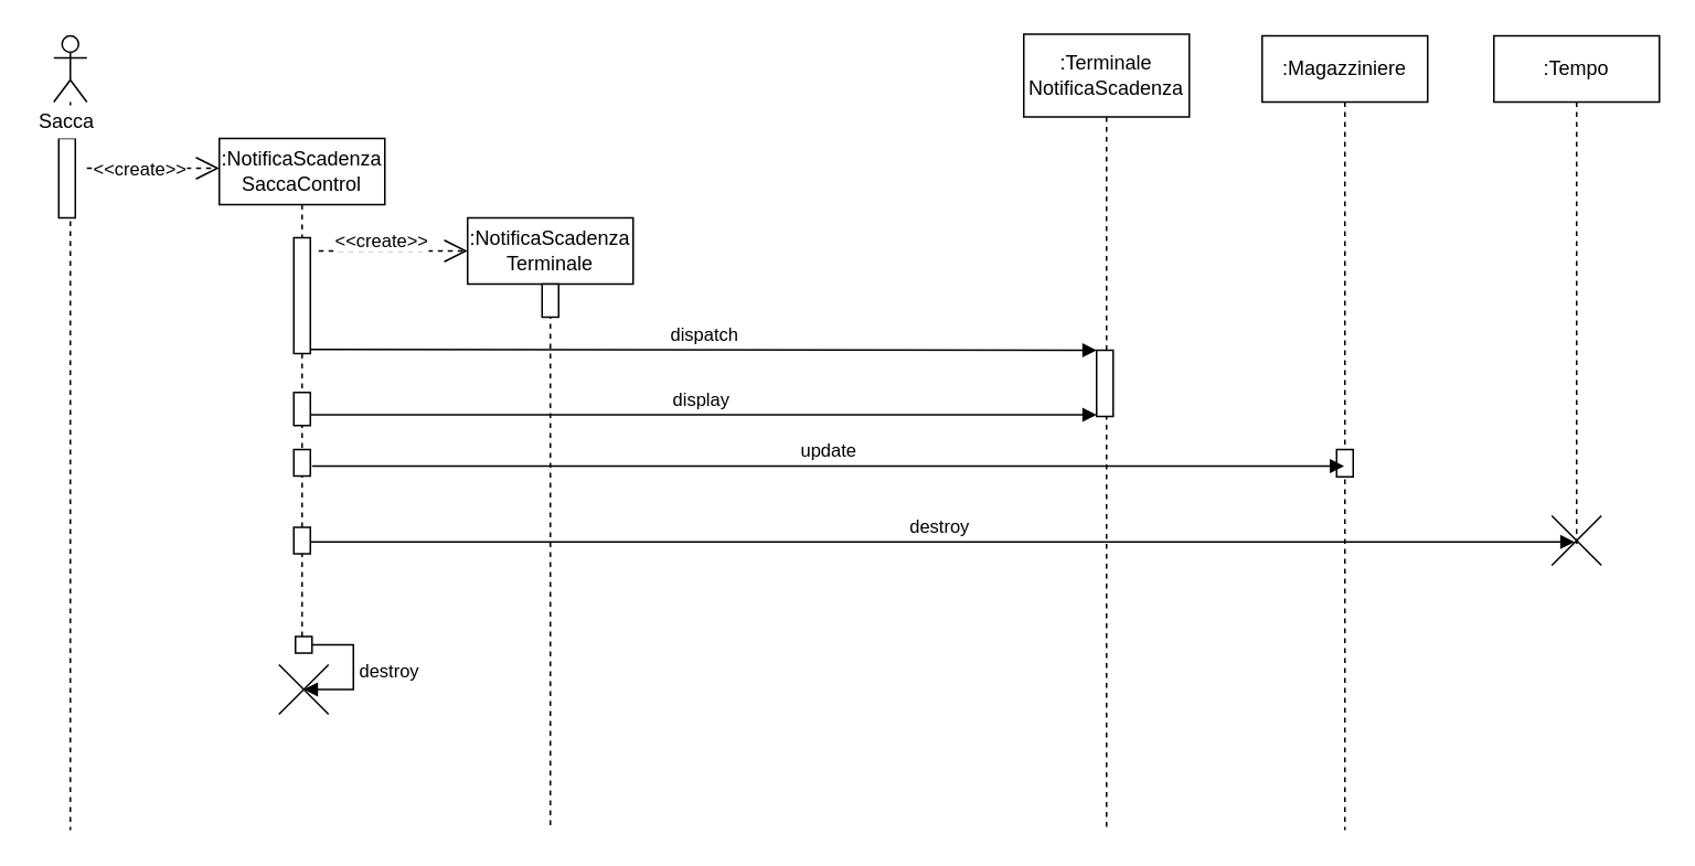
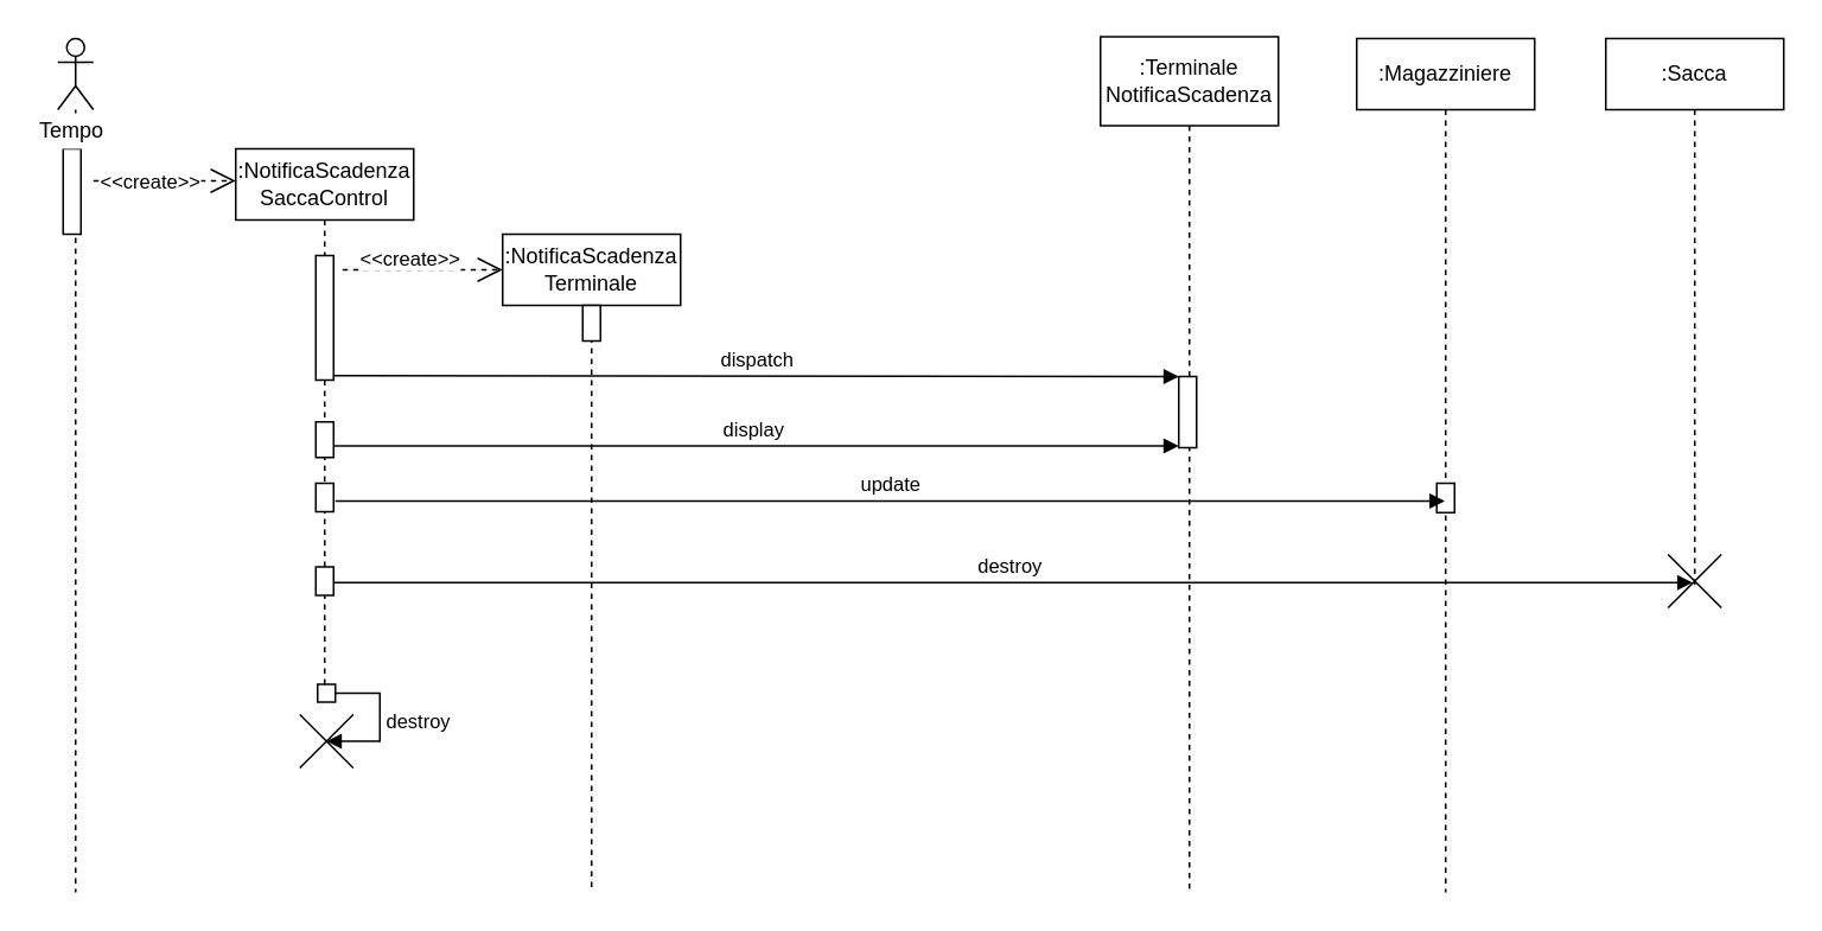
  <mxCell id="0" />
  <mxCell id="1" parent="0" />
  <mxCell id="2" value="display" style="html=1;verticalAlign=bottom;endArrow=block;" parent="1" source="7" edge="1"><mxGeometry x="0.001" width="80" relative="1" as="geometry"><mxPoint x="336" y="250" as="sourcePoint" /><mxPoint x="662" y="250" as="targetPoint" /><mxPoint x="1" as="offset" /></mxGeometry></mxCell>
  <mxCell id="3" value="destroy" style="html=1;verticalAlign=bottom;endArrow=block;entryX=0.457;entryY=0.529;entryDx=0;entryDy=0;entryPerimeter=0;" parent="1" source="7" target="22" edge="1"><mxGeometry width="80" relative="1" as="geometry"><mxPoint x="482" y="271" as="sourcePoint" /><mxPoint x="802" y="271" as="targetPoint" /></mxGeometry></mxCell>
  <mxCell id="4" value="" style="shape=umlLifeline;participant=umlActor;perimeter=lifelinePerimeter;whiteSpace=wrap;html=1;container=1;collapsible=0;recursiveResize=0;verticalAlign=top;spacingTop=36;outlineConnect=0;" parent="1" vertex="1"><mxGeometry x="32" y="21" width="20" height="480" as="geometry" /></mxCell>
  <mxCell id="5" value="" style="html=1;points=[];perimeter=orthogonalPerimeter;fillColor=#ffffff;" parent="4" vertex="1"><mxGeometry x="3" y="62" width="10" height="48" as="geometry" /></mxCell>
- <mxCell id="6" value="Sacca" style="text;html=1;strokeColor=none;align=center;verticalAlign=middle;whiteSpace=wrap;rounded=0;fillColor=#ffffff;" parent="1" vertex="1"><mxGeometry x="20" y="63" width="40" height="20" as="geometry" /></mxCell>
+ <mxCell id="6" value="Tempo" style="text;html=1;strokeColor=none;align=center;verticalAlign=middle;whiteSpace=wrap;rounded=0;fillColor=#ffffff;" parent="1" vertex="1"><mxGeometry x="20" y="63" width="40" height="20" as="geometry" /></mxCell>
  <mxCell id="7" value=":NotificaScadenza SaccaControl" style="shape=umlLifeline;perimeter=lifelinePerimeter;whiteSpace=wrap;html=1;container=1;collapsible=0;recursiveResize=0;outlineConnect=0;fillColor=#ffffff;" parent="1" vertex="1"><mxGeometry x="132" y="83" width="100" height="308" as="geometry" /></mxCell>
  <mxCell id="8" value="" style="html=1;points=[];perimeter=orthogonalPerimeter;fillColor=#ffffff;" parent="7" vertex="1"><mxGeometry x="45" y="60" width="10" height="70" as="geometry" /></mxCell>
  <mxCell id="9" value="" style="html=1;points=[];perimeter=orthogonalPerimeter;fillColor=#ffffff;" parent="7" vertex="1"><mxGeometry x="45" y="235" width="10" height="16" as="geometry" /></mxCell>
  <mxCell id="10" value="" style="html=1;points=[];perimeter=orthogonalPerimeter;fillColor=#ffffff;" parent="7" vertex="1"><mxGeometry x="45" y="188" width="10" height="16" as="geometry" /></mxCell>
  <mxCell id="11" value="" style="html=1;points=[];perimeter=orthogonalPerimeter;" parent="7" vertex="1"><mxGeometry x="45" y="153.5" width="10" height="20" as="geometry" /></mxCell>
  <mxCell id="12" value="" style="endArrow=open;dashed=1;endFill=0;endSize=12;html=1;" parent="1" edge="1"><mxGeometry width="160" relative="1" as="geometry"><mxPoint x="52" y="101" as="sourcePoint" /><mxPoint x="132" y="101" as="targetPoint" /></mxGeometry></mxCell>
  <mxCell id="13" value="&amp;lt;&amp;lt;create&amp;gt;&amp;gt;" style="edgeLabel;html=1;align=center;verticalAlign=middle;resizable=0;points=[];" parent="12" vertex="1" connectable="0"><mxGeometry x="0.225" y="3" relative="1" as="geometry"><mxPoint x="-18" y="3" as="offset" /></mxGeometry></mxCell>
  <mxCell id="14" value="" style="endArrow=open;dashed=1;endFill=0;endSize=12;html=1;" parent="1" edge="1"><mxGeometry width="160" relative="1" as="geometry"><mxPoint x="192" y="151" as="sourcePoint" /><mxPoint x="282" y="151" as="targetPoint" /></mxGeometry></mxCell>
  <mxCell id="15" value="&amp;lt;&amp;lt;create&amp;gt;&amp;gt;" style="edgeLabel;html=1;align=center;verticalAlign=middle;resizable=0;points=[];" parent="14" vertex="1" connectable="0"><mxGeometry x="0.225" y="3" relative="1" as="geometry"><mxPoint x="-18" y="-4" as="offset" /></mxGeometry></mxCell>
  <mxCell id="16" value=":NotificaScadenza Terminale" style="shape=umlLifeline;perimeter=lifelinePerimeter;whiteSpace=wrap;html=1;container=1;collapsible=0;recursiveResize=0;outlineConnect=0;fillColor=#ffffff;" parent="1" vertex="1"><mxGeometry x="282" y="131" width="100" height="370" as="geometry" /></mxCell>
  <mxCell id="17" value="" style="html=1;points=[];perimeter=orthogonalPerimeter;" parent="16" vertex="1"><mxGeometry x="45" y="40" width="10" height="20" as="geometry" /></mxCell>
  <mxCell id="18" value="dispatch" style="html=1;verticalAlign=bottom;endArrow=block;" parent="1" target="20" edge="1"><mxGeometry width="80" relative="1" as="geometry"><mxPoint x="187" y="210.5" as="sourcePoint" /><mxPoint x="477" y="210.5" as="targetPoint" /></mxGeometry></mxCell>
  <mxCell id="19" value=":Terminale NotificaScadenza" style="shape=umlLifeline;perimeter=lifelinePerimeter;whiteSpace=wrap;html=1;container=1;collapsible=0;recursiveResize=0;outlineConnect=0;size=50;" parent="1" vertex="1"><mxGeometry x="618" y="20" width="100" height="481" as="geometry" /></mxCell>
  <mxCell id="20" value="" style="html=1;points=[];perimeter=orthogonalPerimeter;fillColor=#ffffff;" parent="1" vertex="1"><mxGeometry x="662" y="211" width="10" height="40" as="geometry" /></mxCell>
- <mxCell id="21" value=":Tempo" style="shape=umlLifeline;perimeter=lifelinePerimeter;whiteSpace=wrap;html=1;container=1;collapsible=0;recursiveResize=0;outlineConnect=0;fillColor=#ffffff;" parent="1" vertex="1"><mxGeometry x="902" y="21" width="100" height="310" as="geometry" /></mxCell>
+ <mxCell id="21" value=":Sacca" style="shape=umlLifeline;perimeter=lifelinePerimeter;whiteSpace=wrap;html=1;container=1;collapsible=0;recursiveResize=0;outlineConnect=0;fillColor=#ffffff;" parent="1" vertex="1"><mxGeometry x="902" y="21" width="100" height="310" as="geometry" /></mxCell>
  <mxCell id="22" value="" style="shape=umlDestroy;fillColor=#ffffff;fontSize=8;" parent="21" vertex="1"><mxGeometry x="35" y="290" width="30" height="30" as="geometry" /></mxCell>
  <mxCell id="23" value="destroy" style="edgeStyle=orthogonalEdgeStyle;html=1;align=left;spacingLeft=2;endArrow=block;rounded=0;" parent="1" source="24" edge="1"><mxGeometry relative="1" as="geometry"><mxPoint x="-1037" y="-231" as="sourcePoint" /><Array as="points"><mxPoint x="213" y="389" /><mxPoint x="213" y="416" /></Array><mxPoint x="183" y="416" as="targetPoint" /></mxGeometry></mxCell>
  <mxCell id="24" value="" style="html=1;points=[];perimeter=orthogonalPerimeter;" parent="1" vertex="1"><mxGeometry x="178" y="384" width="10" height="10" as="geometry" /></mxCell>
  <mxCell id="25" value="" style="shape=umlDestroy;fillColor=#ffffff;fontSize=8;" parent="1" vertex="1"><mxGeometry x="168" y="401" width="30" height="30" as="geometry" /></mxCell>
  <mxCell id="26" value=":Magazziniere" style="shape=umlLifeline;perimeter=lifelinePerimeter;whiteSpace=wrap;html=1;container=1;collapsible=0;recursiveResize=0;outlineConnect=0;fillColor=#ffffff;" parent="1" vertex="1"><mxGeometry x="762" y="21" width="100" height="480" as="geometry" /></mxCell>
  <mxCell id="27" value="" style="html=1;points=[];perimeter=orthogonalPerimeter;fillColor=#ffffff;" parent="26" vertex="1"><mxGeometry x="45" y="250" width="10" height="16.5" as="geometry" /></mxCell>
  <mxCell id="28" value="update" style="html=1;verticalAlign=bottom;endArrow=block;" parent="1" target="26" edge="1"><mxGeometry width="80" relative="1" as="geometry"><mxPoint x="188" y="281" as="sourcePoint" /><mxPoint x="663" y="281" as="targetPoint" /></mxGeometry></mxCell>
